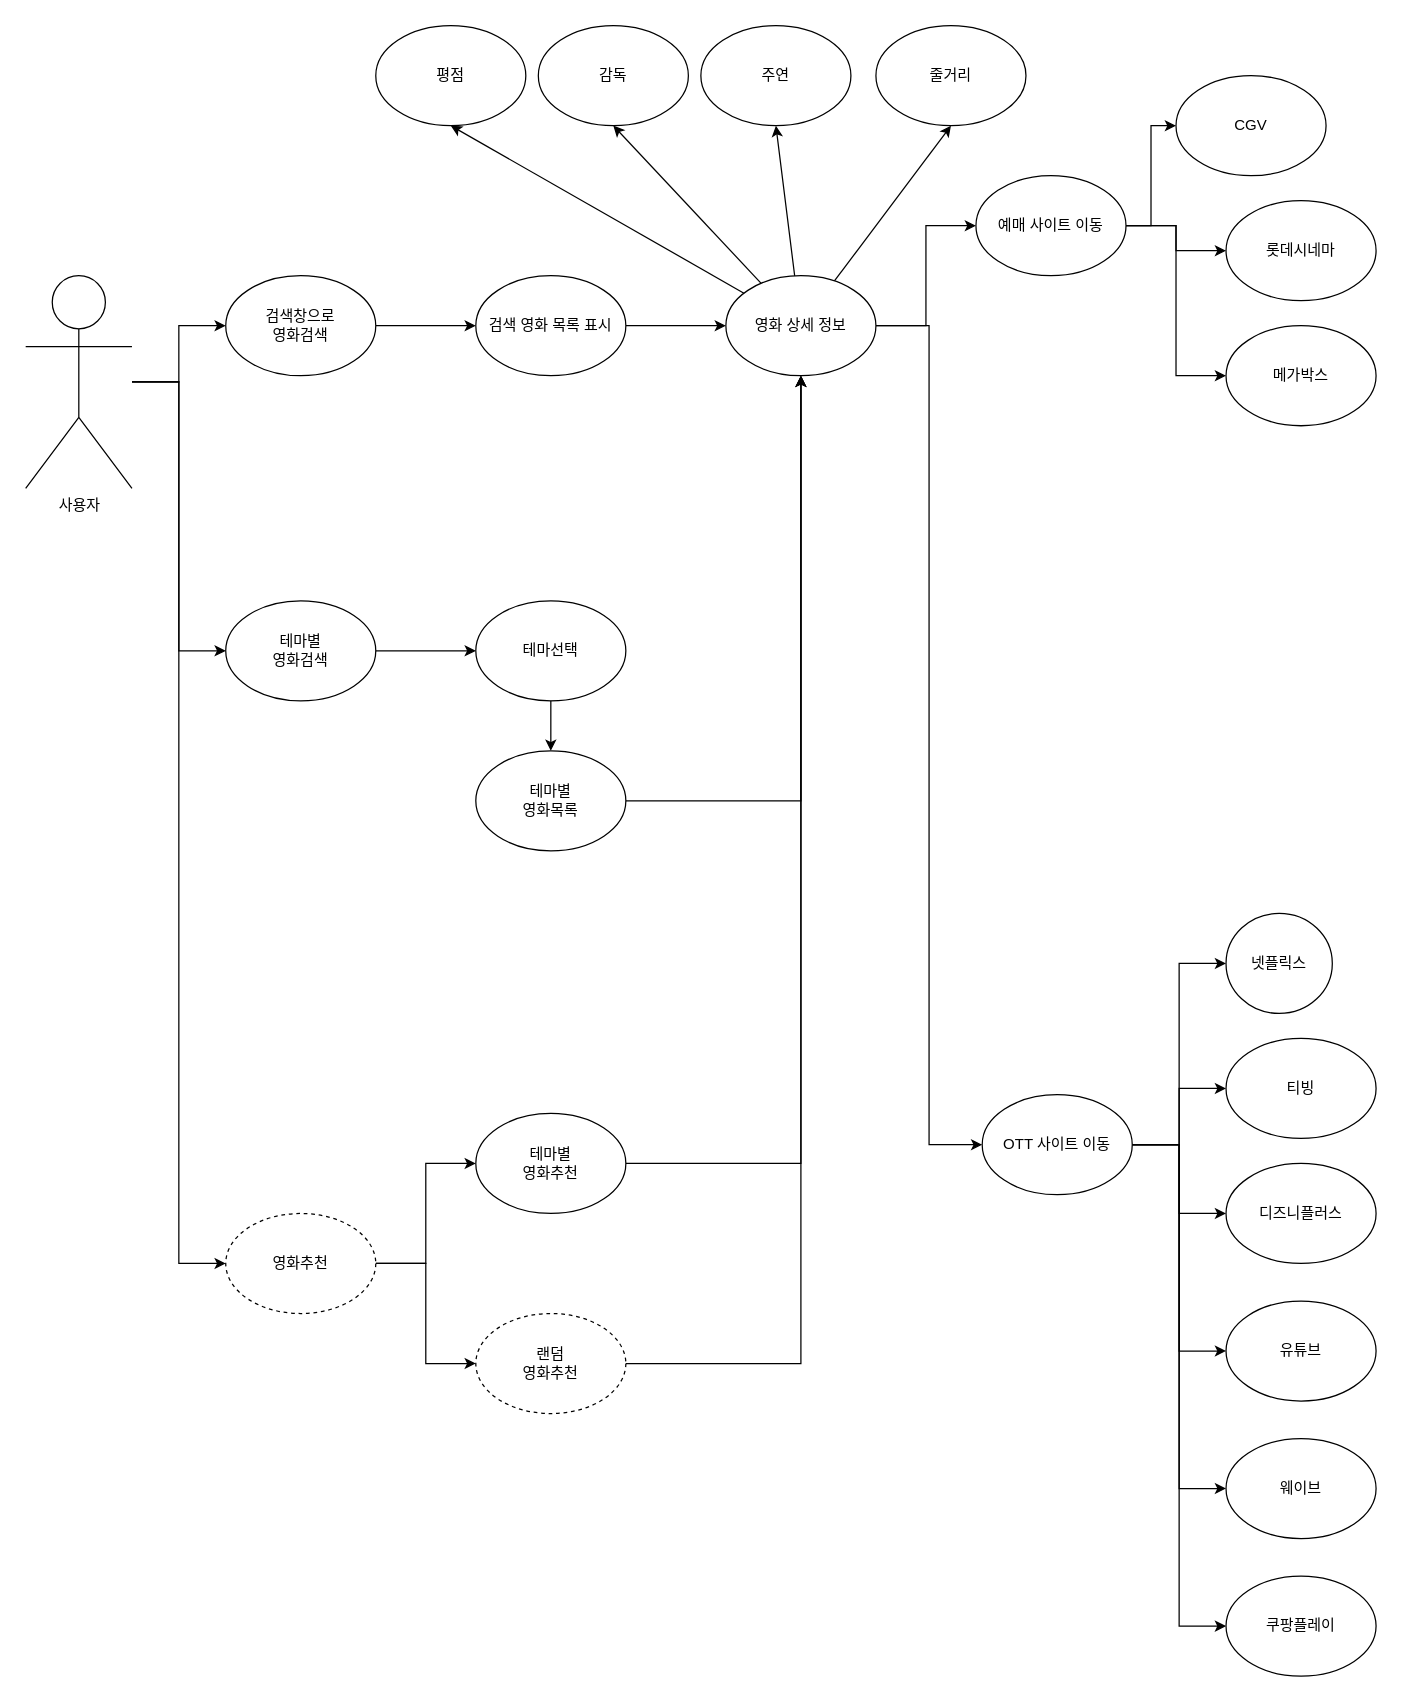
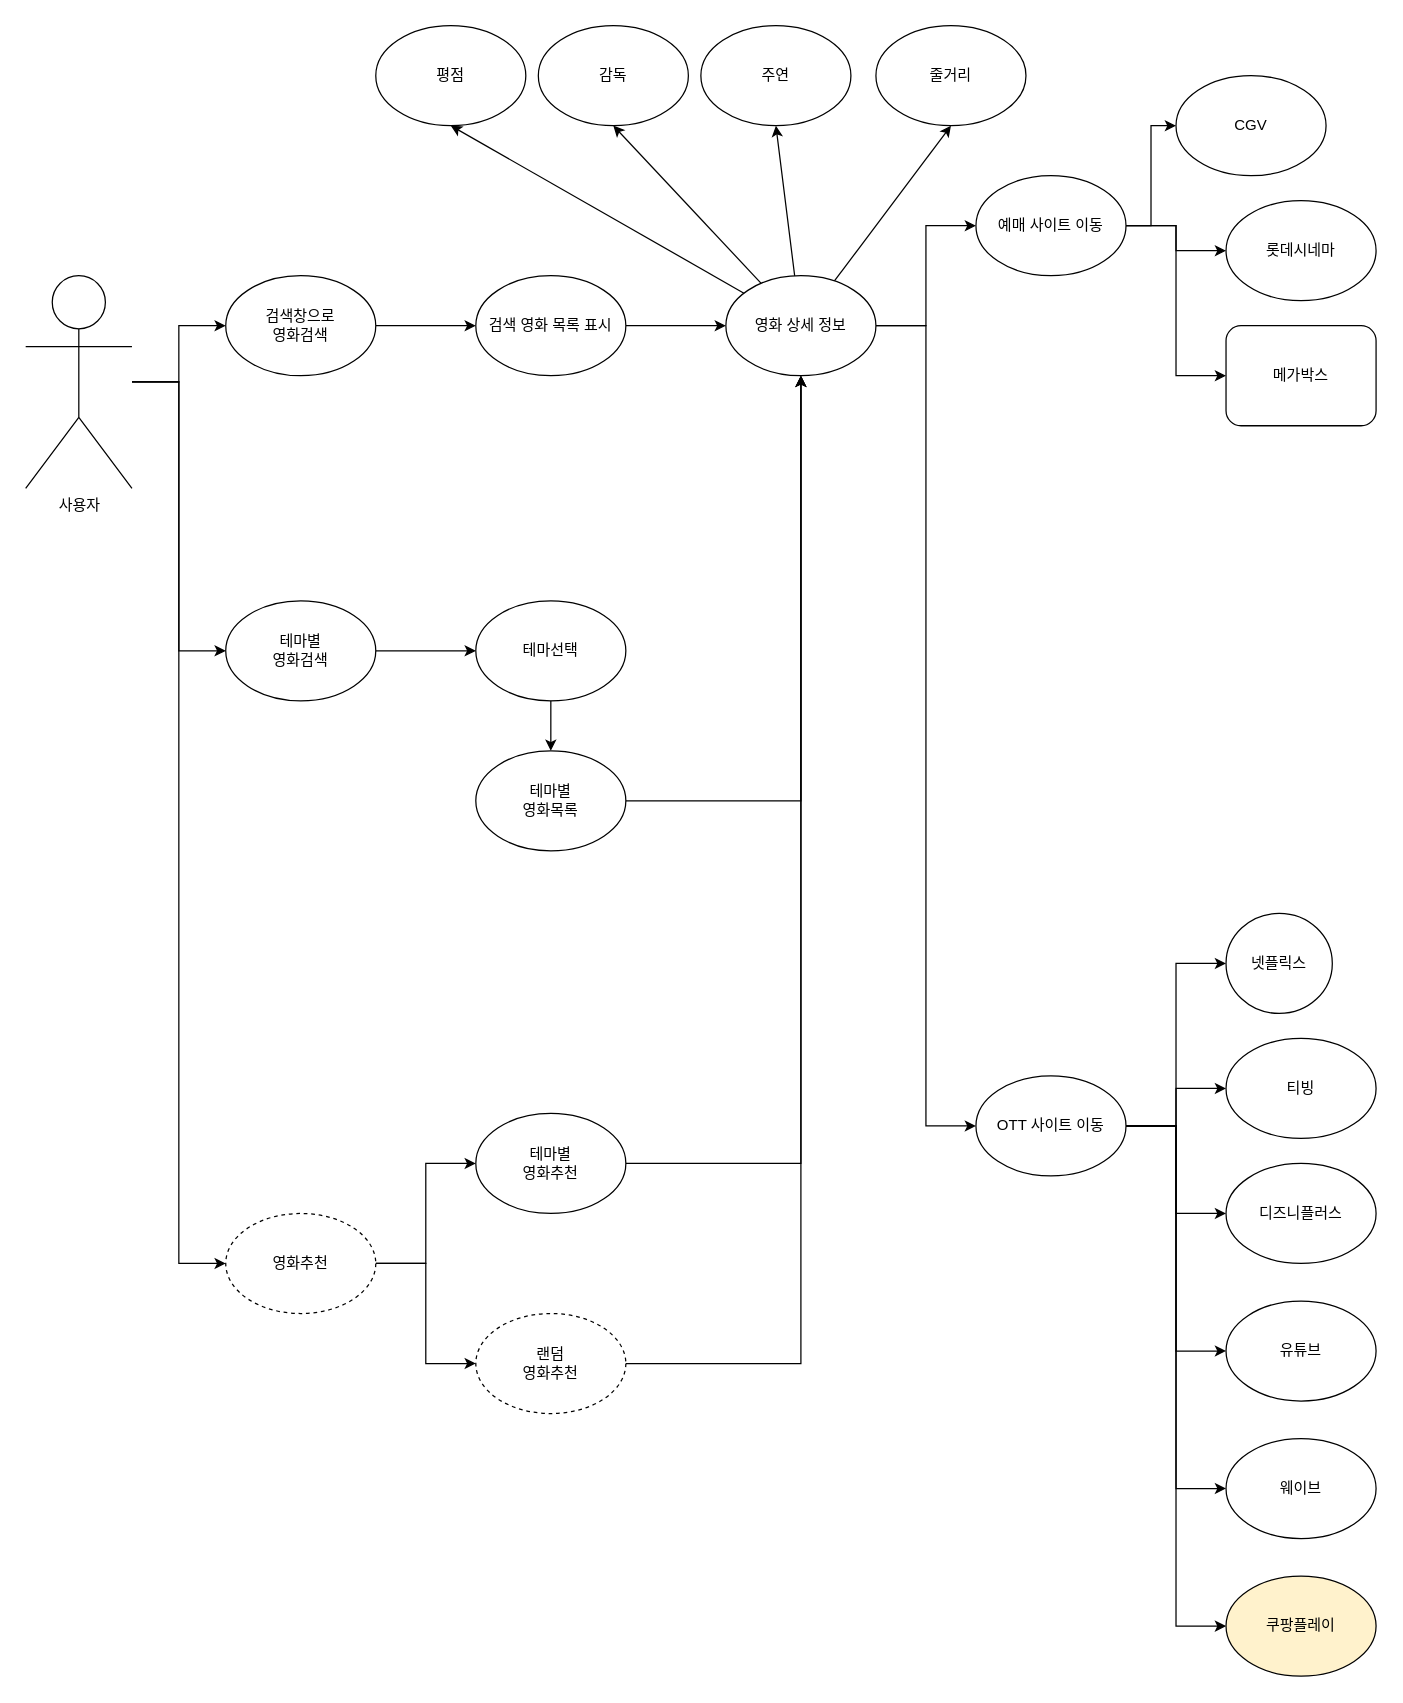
  <mxCell id="0" />
  <mxCell id="1" parent="0" />
  <mxCell id="2" style="edgeStyle=orthogonalEdgeStyle;rounded=0;orthogonalLoop=1;jettySize=auto;html=1;entryX=0;entryY=0.5;entryDx=0;entryDy=0;" edge="1" parent="1" source="5" target="7"><mxGeometry relative="1" as="geometry" /></mxCell>
  <mxCell id="3" style="edgeStyle=orthogonalEdgeStyle;rounded=0;orthogonalLoop=1;jettySize=auto;html=1;entryX=0;entryY=0.5;entryDx=0;entryDy=0;" edge="1" parent="1" source="5" target="18"><mxGeometry relative="1" as="geometry" /></mxCell>
  <mxCell id="4" style="edgeStyle=orthogonalEdgeStyle;rounded=0;orthogonalLoop=1;jettySize=auto;html=1;entryX=0;entryY=0.5;entryDx=0;entryDy=0;" edge="1" parent="1" source="5" target="36"><mxGeometry relative="1" as="geometry" /></mxCell>
  <mxCell id="5" value="사용자" style="shape=umlActor;verticalLabelPosition=bottom;verticalAlign=top;html=1;outlineConnect=0;" vertex="1" parent="1"><mxGeometry x="20" y="220" width="85" height="170" as="geometry" /></mxCell>
  <mxCell id="6" style="edgeStyle=orthogonalEdgeStyle;rounded=0;orthogonalLoop=1;jettySize=auto;html=1;entryX=0;entryY=0.5;entryDx=0;entryDy=0;" edge="1" parent="1" source="7" target="9"><mxGeometry relative="1" as="geometry" /></mxCell>
  <mxCell id="7" value="검색창으로&lt;br&gt;영화검색" style="ellipse;whiteSpace=wrap;html=1;" vertex="1" parent="1"><mxGeometry x="180" y="220" width="120" height="80" as="geometry" /></mxCell>
  <mxCell id="8" style="edgeStyle=orthogonalEdgeStyle;rounded=0;orthogonalLoop=1;jettySize=auto;html=1;entryX=0;entryY=0.5;entryDx=0;entryDy=0;" edge="1" parent="1" source="9" target="16"><mxGeometry relative="1" as="geometry" /></mxCell>
  <mxCell id="9" value="검색 영화 목록 표시" style="ellipse;whiteSpace=wrap;html=1;" vertex="1" parent="1"><mxGeometry x="380" y="220" width="120" height="80" as="geometry" /></mxCell>
  <mxCell id="10" style="edgeStyle=orthogonalEdgeStyle;rounded=0;orthogonalLoop=1;jettySize=auto;html=1;entryX=0;entryY=0.5;entryDx=0;entryDy=0;" edge="1" parent="1" source="16" target="26"><mxGeometry relative="1" as="geometry" /></mxCell>
  <mxCell id="11" style="edgeStyle=orthogonalEdgeStyle;rounded=0;orthogonalLoop=1;jettySize=auto;html=1;entryX=0;entryY=0.5;entryDx=0;entryDy=0;" edge="1" parent="1" source="16" target="33"><mxGeometry relative="1" as="geometry" /></mxCell>
  <mxCell id="12" style="rounded=0;orthogonalLoop=1;jettySize=auto;html=1;entryX=0.5;entryY=1;entryDx=0;entryDy=0;" edge="1" parent="1" source="16" target="50"><mxGeometry relative="1" as="geometry" /></mxCell>
  <mxCell id="13" style="rounded=0;orthogonalLoop=1;jettySize=auto;html=1;entryX=0.5;entryY=1;entryDx=0;entryDy=0;" edge="1" parent="1" source="16" target="51"><mxGeometry relative="1" as="geometry" /></mxCell>
  <mxCell id="14" style="rounded=0;orthogonalLoop=1;jettySize=auto;html=1;entryX=0.5;entryY=1;entryDx=0;entryDy=0;" edge="1" parent="1" source="16" target="52"><mxGeometry relative="1" as="geometry" /></mxCell>
  <mxCell id="15" style="rounded=0;orthogonalLoop=1;jettySize=auto;html=1;entryX=0.5;entryY=1;entryDx=0;entryDy=0;" edge="1" parent="1" source="16" target="53"><mxGeometry relative="1" as="geometry" /></mxCell>
  <mxCell id="16" value="영화 상세 정보" style="ellipse;whiteSpace=wrap;html=1;" vertex="1" parent="1"><mxGeometry x="580" y="220" width="120" height="80" as="geometry" /></mxCell>
  <mxCell id="17" style="edgeStyle=orthogonalEdgeStyle;rounded=0;orthogonalLoop=1;jettySize=auto;html=1;entryX=0;entryY=0.5;entryDx=0;entryDy=0;" edge="1" parent="1" source="18" target="20"><mxGeometry relative="1" as="geometry" /></mxCell>
  <mxCell id="18" value="테마별&lt;br&gt;영화검색" style="ellipse;whiteSpace=wrap;html=1;" vertex="1" parent="1"><mxGeometry x="180" y="480" width="120" height="80" as="geometry" /></mxCell>
  <mxCell id="19" style="edgeStyle=orthogonalEdgeStyle;rounded=0;orthogonalLoop=1;jettySize=auto;html=1;entryX=0.5;entryY=0;entryDx=0;entryDy=0;" edge="1" parent="1" source="20" target="22"><mxGeometry relative="1" as="geometry" /></mxCell>
  <mxCell id="20" value="테마선택" style="ellipse;whiteSpace=wrap;html=1;" vertex="1" parent="1"><mxGeometry x="380" y="480" width="120" height="80" as="geometry" /></mxCell>
  <mxCell id="21" style="edgeStyle=orthogonalEdgeStyle;rounded=0;orthogonalLoop=1;jettySize=auto;html=1;entryX=0.5;entryY=1;entryDx=0;entryDy=0;" edge="1" parent="1" source="22" target="16"><mxGeometry relative="1" as="geometry" /></mxCell>
  <mxCell id="22" value="테마별&lt;br&gt;영화목록" style="ellipse;whiteSpace=wrap;html=1;" vertex="1" parent="1"><mxGeometry x="380" y="600" width="120" height="80" as="geometry" /></mxCell>
  <mxCell id="23" style="edgeStyle=orthogonalEdgeStyle;rounded=0;orthogonalLoop=1;jettySize=auto;html=1;entryX=0;entryY=0.5;entryDx=0;entryDy=0;" edge="1" parent="1" source="26" target="41"><mxGeometry relative="1" as="geometry" /></mxCell>
  <mxCell id="24" style="edgeStyle=orthogonalEdgeStyle;rounded=0;orthogonalLoop=1;jettySize=auto;html=1;entryX=0;entryY=0.5;entryDx=0;entryDy=0;" edge="1" parent="1" source="26" target="42"><mxGeometry relative="1" as="geometry" /></mxCell>
  <mxCell id="25" style="edgeStyle=orthogonalEdgeStyle;rounded=0;orthogonalLoop=1;jettySize=auto;html=1;entryX=0;entryY=0.5;entryDx=0;entryDy=0;" edge="1" parent="1" source="26" target="43"><mxGeometry relative="1" as="geometry" /></mxCell>
  <mxCell id="26" value="예매 사이트 이동&lt;br&gt;" style="ellipse;whiteSpace=wrap;html=1;" vertex="1" parent="1"><mxGeometry x="780" y="140" width="120" height="80" as="geometry" /></mxCell>
  <mxCell id="27" style="edgeStyle=orthogonalEdgeStyle;rounded=0;orthogonalLoop=1;jettySize=auto;html=1;entryX=0;entryY=0.5;entryDx=0;entryDy=0;" edge="1" parent="1" source="33" target="44"><mxGeometry relative="1" as="geometry" /></mxCell>
  <mxCell id="28" style="edgeStyle=orthogonalEdgeStyle;rounded=0;orthogonalLoop=1;jettySize=auto;html=1;entryX=0;entryY=0.5;entryDx=0;entryDy=0;" edge="1" parent="1" source="33" target="45"><mxGeometry relative="1" as="geometry" /></mxCell>
  <mxCell id="29" style="edgeStyle=orthogonalEdgeStyle;rounded=0;orthogonalLoop=1;jettySize=auto;html=1;" edge="1" parent="1" source="33" target="46"><mxGeometry relative="1" as="geometry" /></mxCell>
  <mxCell id="30" style="edgeStyle=orthogonalEdgeStyle;rounded=0;orthogonalLoop=1;jettySize=auto;html=1;entryX=0;entryY=0.5;entryDx=0;entryDy=0;" edge="1" parent="1" source="33" target="47"><mxGeometry relative="1" as="geometry" /></mxCell>
  <mxCell id="31" style="edgeStyle=orthogonalEdgeStyle;rounded=0;orthogonalLoop=1;jettySize=auto;html=1;entryX=0;entryY=0.5;entryDx=0;entryDy=0;" edge="1" parent="1" source="33" target="48"><mxGeometry relative="1" as="geometry" /></mxCell>
  <mxCell id="32" style="edgeStyle=orthogonalEdgeStyle;rounded=0;orthogonalLoop=1;jettySize=auto;html=1;entryX=0;entryY=0.5;entryDx=0;entryDy=0;" edge="1" parent="1" source="33" target="49"><mxGeometry relative="1" as="geometry" /></mxCell>
- <mxCell id="33" value="OTT 사이트 이동" style="ellipse;whiteSpace=wrap;html=1;" vertex="1" parent="1"><mxGeometry x="785" y="875" width="120" height="80" as="geometry" /></mxCell>
+ <mxCell id="33" value="OTT 사이트 이동" style="ellipse;whiteSpace=wrap;html=1;" vertex="1" parent="1"><mxGeometry x="780" y="860" width="120" height="80" as="geometry" /></mxCell>
  <mxCell id="34" style="edgeStyle=orthogonalEdgeStyle;rounded=0;orthogonalLoop=1;jettySize=auto;html=1;entryX=0;entryY=0.5;entryDx=0;entryDy=0;" edge="1" parent="1" source="36" target="38"><mxGeometry relative="1" as="geometry" /></mxCell>
  <mxCell id="35" style="edgeStyle=orthogonalEdgeStyle;rounded=0;orthogonalLoop=1;jettySize=auto;html=1;" edge="1" parent="1" source="36" target="40"><mxGeometry relative="1" as="geometry" /></mxCell>
  <mxCell id="36" value="영화추천" style="ellipse;whiteSpace=wrap;html=1;dashed=1;" vertex="1" parent="1"><mxGeometry x="180" y="970" width="120" height="80" as="geometry" /></mxCell>
  <mxCell id="37" style="edgeStyle=orthogonalEdgeStyle;rounded=0;orthogonalLoop=1;jettySize=auto;html=1;" edge="1" parent="1" source="38" target="16"><mxGeometry relative="1" as="geometry" /></mxCell>
  <mxCell id="38" value="테마별&lt;br&gt;영화추천" style="ellipse;whiteSpace=wrap;html=1;" vertex="1" parent="1"><mxGeometry x="380" y="890" width="120" height="80" as="geometry" /></mxCell>
  <mxCell id="39" style="edgeStyle=orthogonalEdgeStyle;rounded=0;orthogonalLoop=1;jettySize=auto;html=1;" edge="1" parent="1" source="40" target="16"><mxGeometry relative="1" as="geometry" /></mxCell>
  <mxCell id="40" value="랜덤&lt;br&gt;영화추천&lt;br&gt;" style="ellipse;whiteSpace=wrap;html=1;dashed=1;" vertex="1" parent="1"><mxGeometry x="380" y="1050" width="120" height="80" as="geometry" /></mxCell>
  <mxCell id="41" value="CGV" style="ellipse;whiteSpace=wrap;html=1;" vertex="1" parent="1"><mxGeometry x="940" y="60" width="120" height="80" as="geometry" /></mxCell>
  <mxCell id="42" value="롯데시네마" style="ellipse;whiteSpace=wrap;html=1;" vertex="1" parent="1"><mxGeometry x="980" y="160" width="120" height="80" as="geometry" /></mxCell>
- <mxCell id="43" value="메가박스" style="ellipse;whiteSpace=wrap;html=1;" vertex="1" parent="1"><mxGeometry x="980" y="260" width="120" height="80" as="geometry" /></mxCell>
+ <mxCell id="43" value="메가박스" style="whiteSpace=wrap;html=1;rounded=1;" vertex="1" parent="1"><mxGeometry x="980" y="260" width="120" height="80" as="geometry" /></mxCell>
  <mxCell id="44" value="넷플릭스" style="ellipse;whiteSpace=wrap;html=1;" vertex="1" parent="1"><mxGeometry x="980" y="730" width="85" height="80" as="geometry" /></mxCell>
  <mxCell id="45" value="티빙" style="ellipse;whiteSpace=wrap;html=1;" vertex="1" parent="1"><mxGeometry x="980" y="830" width="120" height="80" as="geometry" /></mxCell>
  <mxCell id="46" value="디즈니플러스" style="ellipse;whiteSpace=wrap;html=1;" vertex="1" parent="1"><mxGeometry x="980" y="930" width="120" height="80" as="geometry" /></mxCell>
  <mxCell id="47" value="유튜브" style="ellipse;whiteSpace=wrap;html=1;" vertex="1" parent="1"><mxGeometry x="980" y="1040" width="120" height="80" as="geometry" /></mxCell>
  <mxCell id="48" value="웨이브" style="ellipse;whiteSpace=wrap;html=1;" vertex="1" parent="1"><mxGeometry x="980" y="1150" width="120" height="80" as="geometry" /></mxCell>
- <mxCell id="49" value="쿠팡플레이" style="ellipse;whiteSpace=wrap;html=1;" vertex="1" parent="1"><mxGeometry x="980" y="1260" width="120" height="80" as="geometry" /></mxCell>
+ <mxCell id="49" value="쿠팡플레이" style="ellipse;whiteSpace=wrap;html=1;fillColor=#fff2cc;" vertex="1" parent="1"><mxGeometry x="980" y="1260" width="120" height="80" as="geometry" /></mxCell>
  <mxCell id="50" value="평점" style="ellipse;whiteSpace=wrap;html=1;" vertex="1" parent="1"><mxGeometry x="300" y="20" width="120" height="80" as="geometry" /></mxCell>
  <mxCell id="51" value="감독" style="ellipse;whiteSpace=wrap;html=1;" vertex="1" parent="1"><mxGeometry x="430" y="20" width="120" height="80" as="geometry" /></mxCell>
  <mxCell id="52" value="주연" style="ellipse;whiteSpace=wrap;html=1;" vertex="1" parent="1"><mxGeometry x="560" y="20" width="120" height="80" as="geometry" /></mxCell>
  <mxCell id="53" value="줄거리" style="ellipse;whiteSpace=wrap;html=1;" vertex="1" parent="1"><mxGeometry x="700" y="20" width="120" height="80" as="geometry" /></mxCell>
